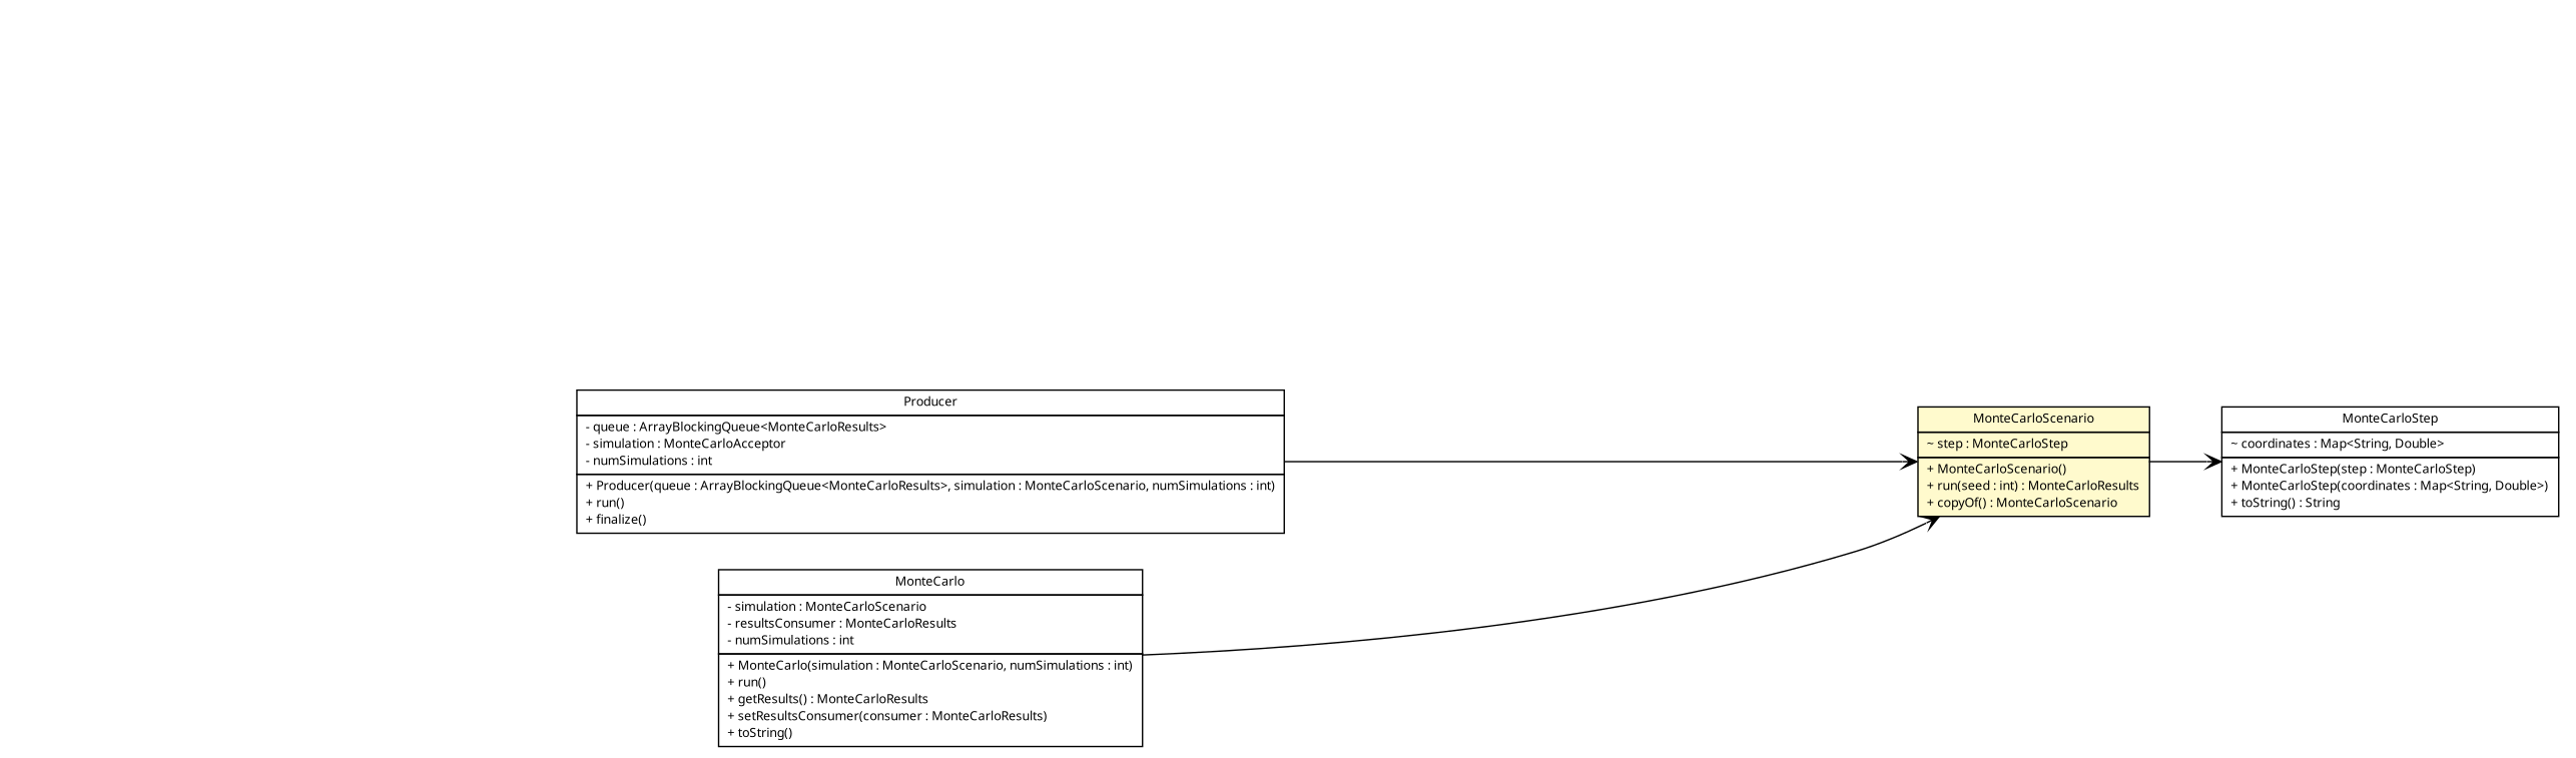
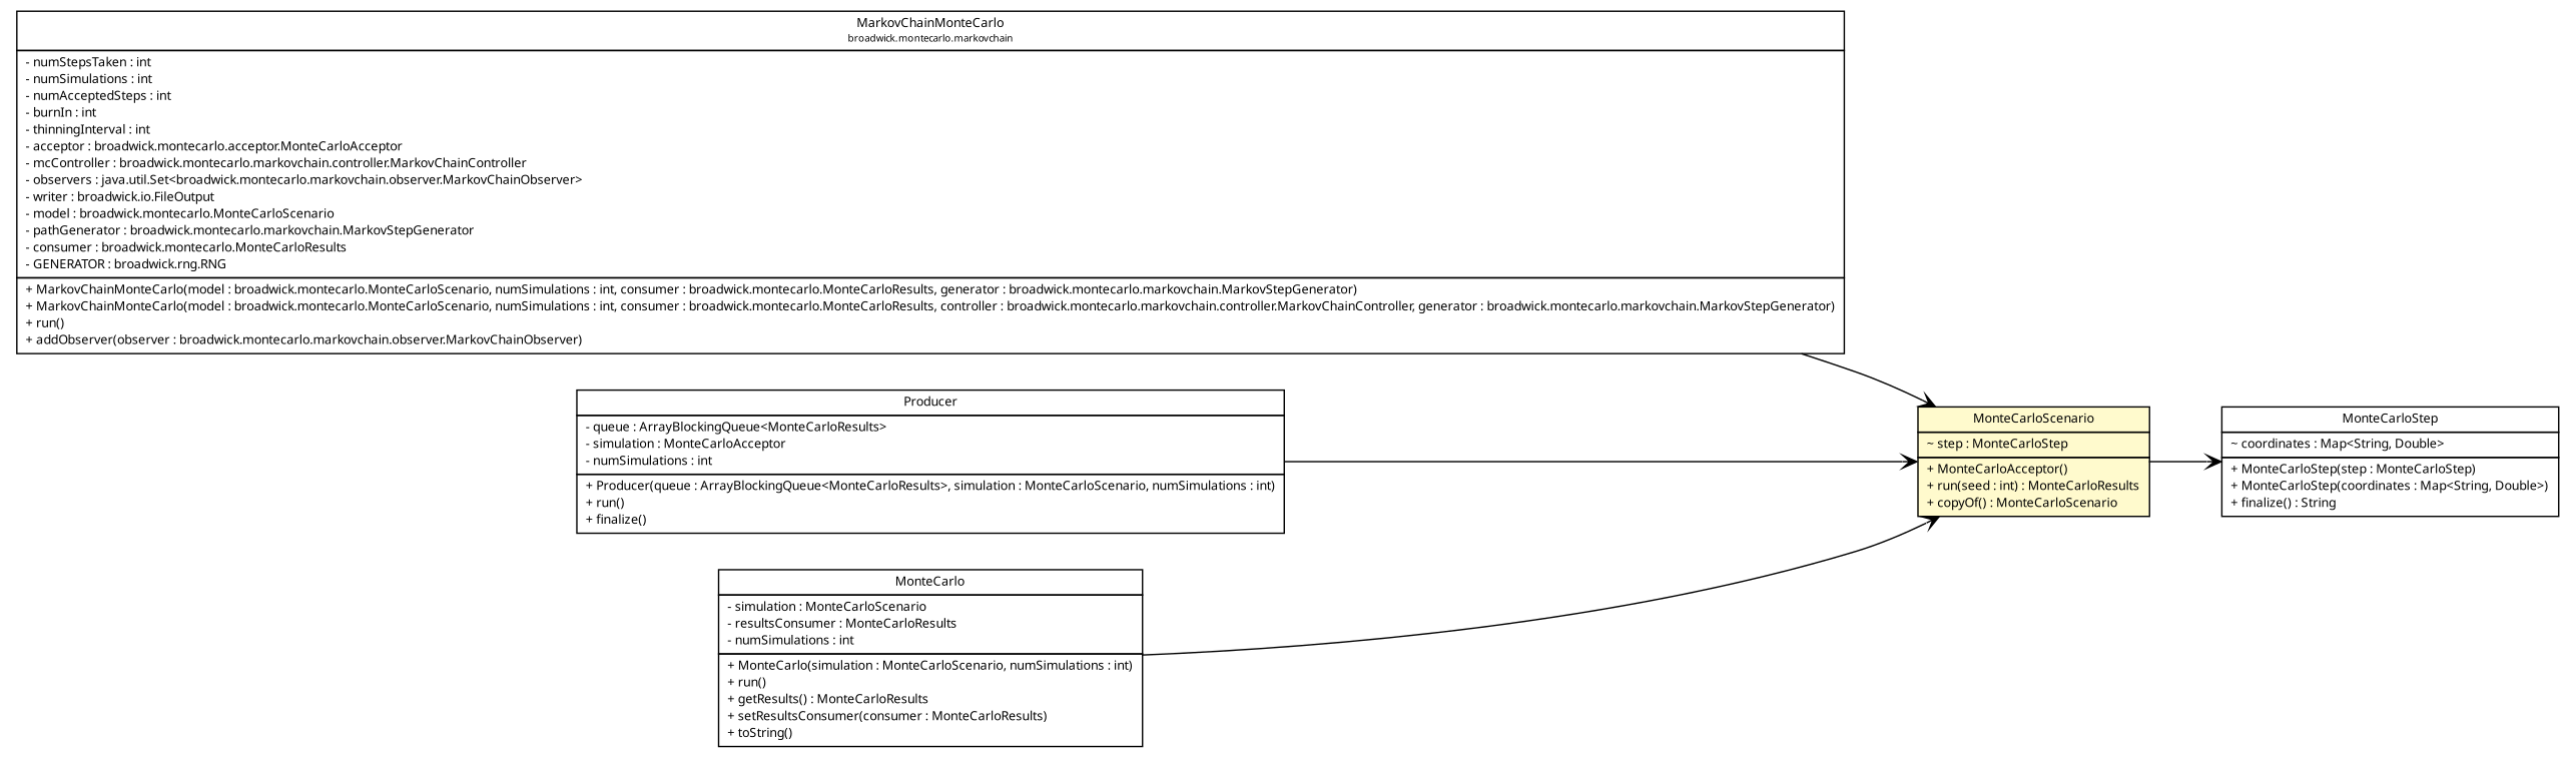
  digraph {
    nodesep=0.25
    rankdir=LR
    ranksep=0.5
    node [fontcolor=black fontname="Trebuchet MS" fontsize=9.0 shape=plaintext]
    edge [arrowhead=open color=black fontcolor=black fontname="Trebuchet MS" fontsize=10.0 headport=p labelfontname="Trebuchet MS" labelfontsize=10 tailport=p]
-   n2 [label=<<table title="broadwick.montecarlo.MonteCarloScenario" border="0" cellborder="1" cellspacing="0" cellpadding="2" port="p" bgcolor="lemonChiffon" href="./MonteCarloScenario.html"> 		<tr><td><table border="0" cellspacing="0" cellpadding="1"> <tr><td align="center" balign="center"><font face="Trebuchet MS"> MonteCarloScenario </font></td></tr> 		</table></td></tr> 		<tr><td><table border="0" cellspacing="0" cellpadding="1"> <tr><td align="left" balign="left"> ~ step : MonteCarloStep </td></tr> 		</table></td></tr> 		<tr><td><table border="0" cellspacing="0" cellpadding="1"> <tr><td align="left" balign="left"> + MonteCarloScenario() </td></tr> <tr><td align="left" balign="left"><font face="Trebuchet MS" point-size="9.0"> + run(seed : int) : MonteCarloResults </font></td></tr> <tr><td align="left" balign="left"> + copyOf() : MonteCarloScenario </td></tr> 		</table></td></tr> 		</table>>]
-   n3 [label=<<table title="broadwick.montecarlo.MonteCarloStep" border="0" cellborder="1" cellspacing="0" cellpadding="2" port="p" href="./MonteCarloStep.html"> 		<tr><td><table border="0" cellspacing="0" cellpadding="1"> <tr><td align="center" balign="center"><font face="Trebuchet MS"> MonteCarloStep </font></td></tr> 		</table></td></tr> 		<tr><td><table border="0" cellspacing="0" cellpadding="1"> <tr><td align="left" balign="left"> ~ coordinates : Map&lt;String, Double&gt; </td></tr> 		</table></td></tr> 		<tr><td><table border="0" cellspacing="0" cellpadding="1"> <tr><td align="left" balign="left"> + MonteCarloStep(step : MonteCarloStep) </td></tr> <tr><td align="left" balign="left"> + MonteCarloStep(coordinates : Map&lt;String, Double&gt;) </td></tr> <tr><td align="left" balign="left"> + toString() : String </td></tr> 		</table></td></tr> 		</table>>]
+   n1 [label=<<table title="broadwick.montecarlo.markovchain.MarkovChainMonteCarlo" border="0" cellborder="1" cellspacing="0" cellpadding="2" port="p" href="./markovchain/MarkovChainMonteCarlo.html"> 		<tr><td><table border="0" cellspacing="0" cellpadding="1"> <tr><td align="center" balign="center"><font face="Trebuchet MS"> MarkovChainMonteCarlo </font></td></tr> <tr><td align="center" balign="center"><font face="Trebuchet MS" point-size="7.0"> broadwick.montecarlo.markovchain </font></td></tr> 		</table></td></tr> 		<tr><td><table border="0" cellspacing="0" cellpadding="1"> <tr><td align="left" balign="left"> - numStepsTaken : int </td></tr> <tr><td align="left" balign="left"> - numSimulations : int </td></tr> <tr><td align="left" balign="left"> - numAcceptedSteps : int </td></tr> <tr><td align="left" balign="left"> - burnIn : int </td></tr> <tr><td align="left" balign="left"> - thinningInterval : int </td></tr> <tr><td align="left" balign="left"> - acceptor : broadwick.montecarlo.acceptor.MonteCarloAcceptor </td></tr> <tr><td align="left" balign="left"> - mcController : broadwick.montecarlo.markovchain.controller.MarkovChainController </td></tr> <tr><td align="left" balign="left"> - observers : java.util.Set&lt;broadwick.montecarlo.markovchain.observer.MarkovChainObserver&gt; </td></tr> <tr><td align="left" balign="left"> - writer : broadwick.io.FileOutput </td></tr> <tr><td align="left" balign="left"> - model : broadwick.montecarlo.MonteCarloScenario </td></tr> <tr><td align="left" balign="left"> - pathGenerator : broadwick.montecarlo.markovchain.MarkovStepGenerator </td></tr> <tr><td align="left" balign="left"> - consumer : broadwick.montecarlo.MonteCarloResults </td></tr> <tr><td align="left" balign="left"> - GENERATOR : broadwick.rng.RNG </td></tr> 		</table></td></tr> 		<tr><td><table border="0" cellspacing="0" cellpadding="1"> <tr><td align="left" balign="left"> + MarkovChainMonteCarlo(model : broadwick.montecarlo.MonteCarloScenario, numSimulations : int, consumer : broadwick.montecarlo.MonteCarloResults, generator : broadwick.montecarlo.markovchain.MarkovStepGenerator) </td></tr> <tr><td align="left" balign="left"> + MarkovChainMonteCarlo(model : broadwick.montecarlo.MonteCarloScenario, numSimulations : int, consumer : broadwick.montecarlo.MonteCarloResults, controller : broadwick.montecarlo.markovchain.controller.MarkovChainController, generator : broadwick.montecarlo.markovchain.MarkovStepGenerator) </td></tr> <tr><td align="left" balign="left"> + run() </td></tr> <tr><td align="left" balign="left"> + addObserver(observer : broadwick.montecarlo.markovchain.observer.MarkovChainObserver) </td></tr> 		</table></td></tr> 		</table>>]
+   n2 [label=<<table title="broadwick.montecarlo.MonteCarloScenario" border="0" cellborder="1" cellspacing="0" cellpadding="2" port="p" bgcolor="lemonChiffon" href="./MonteCarloScenario.html"> 		<tr><td><table border="0" cellspacing="0" cellpadding="1"> <tr><td align="center" balign="center"><font face="Trebuchet MS"> MonteCarloScenario </font></td></tr> 		</table></td></tr> 		<tr><td><table border="0" cellspacing="0" cellpadding="1"> <tr><td align="left" balign="left"> ~ step : MonteCarloStep </td></tr> 		</table></td></tr> 		<tr><td><table border="0" cellspacing="0" cellpadding="1"> <tr><td align="left" balign="left"> + MonteCarloAcceptor() </td></tr> <tr><td align="left" balign="left"><font face="Trebuchet MS" point-size="9.0"> + run(seed : int) : MonteCarloResults </font></td></tr> <tr><td align="left" balign="left"> + copyOf() : MonteCarloScenario </td></tr> 		</table></td></tr> 		</table>>]
+   n3 [label=<<table title="broadwick.montecarlo.MonteCarloStep" border="0" cellborder="1" cellspacing="0" cellpadding="2" port="p" href="./MonteCarloStep.html"> 		<tr><td><table border="0" cellspacing="0" cellpadding="1"> <tr><td align="center" balign="center"><font face="Trebuchet MS"> MonteCarloStep </font></td></tr> 		</table></td></tr> 		<tr><td><table border="0" cellspacing="0" cellpadding="1"> <tr><td align="left" balign="left"> ~ coordinates : Map&lt;String, Double&gt; </td></tr> 		</table></td></tr> 		<tr><td><table border="0" cellspacing="0" cellpadding="1"> <tr><td align="left" balign="left"> + MonteCarloStep(step : MonteCarloStep) </td></tr> <tr><td align="left" balign="left"> + MonteCarloStep(coordinates : Map&lt;String, Double&gt;) </td></tr> <tr><td align="left" balign="left"> + finalize() : String </td></tr> 		</table></td></tr> 		</table>>]
    n4 [label=<<table title="broadwick.montecarlo.Producer" border="0" cellborder="1" cellspacing="0" cellpadding="2" port="p" href="./Producer.html"> 		<tr><td><table border="0" cellspacing="0" cellpadding="1"> <tr><td align="center" balign="center"><font face="Trebuchet MS"> Producer </font></td></tr> 		</table></td></tr> 		<tr><td><table border="0" cellspacing="0" cellpadding="1"> <tr><td align="left" balign="left"> - queue : ArrayBlockingQueue&lt;MonteCarloResults&gt; </td></tr> <tr><td align="left" balign="left"> - simulation : MonteCarloAcceptor </td></tr> <tr><td align="left" balign="left"> - numSimulations : int </td></tr> 		</table></td></tr> 		<tr><td><table border="0" cellspacing="0" cellpadding="1"> <tr><td align="left" balign="left"> + Producer(queue : ArrayBlockingQueue&lt;MonteCarloResults&gt;, simulation : MonteCarloScenario, numSimulations : int) </td></tr> <tr><td align="left" balign="left"> + run() </td></tr> <tr><td align="left" balign="left"> + finalize() </td></tr> 		</table></td></tr> 		</table>>]
    n5 [label=<<table title="broadwick.montecarlo.MonteCarlo" border="0" cellborder="1" cellspacing="0" cellpadding="2" port="p" href="./MonteCarlo.html"> 		<tr><td><table border="0" cellspacing="0" cellpadding="1"> <tr><td align="center" balign="center"><font face="Trebuchet MS"> MonteCarlo </font></td></tr> 		</table></td></tr> 		<tr><td><table border="0" cellspacing="0" cellpadding="1"> <tr><td align="left" balign="left"> - simulation : MonteCarloScenario </td></tr> <tr><td align="left" balign="left"> - resultsConsumer : MonteCarloResults </td></tr> <tr><td align="left" balign="left"> - numSimulations : int </td></tr> 		</table></td></tr> 		<tr><td><table border="0" cellspacing="0" cellpadding="1"> <tr><td align="left" balign="left"> + MonteCarlo(simulation : MonteCarloScenario, numSimulations : int) </td></tr> <tr><td align="left" balign="left"> + run() </td></tr> <tr><td align="left" balign="left"> + getResults() : MonteCarloResults </td></tr> <tr><td align="left" balign="left"> + setResultsConsumer(consumer : MonteCarloResults) </td></tr> <tr><td align="left" balign="left"> + toString() </td></tr> 		</table></td></tr> 		</table>>]
+   n1 -> n2
    n2 -> n3
    n4 -> n2
    n5 -> n2
  }
